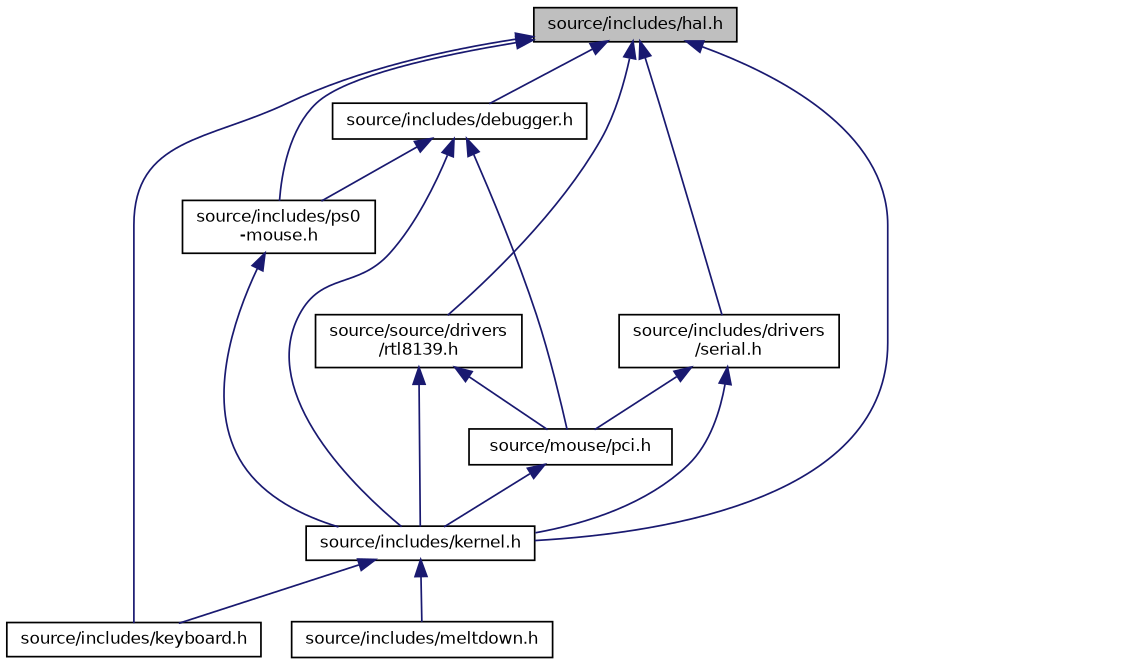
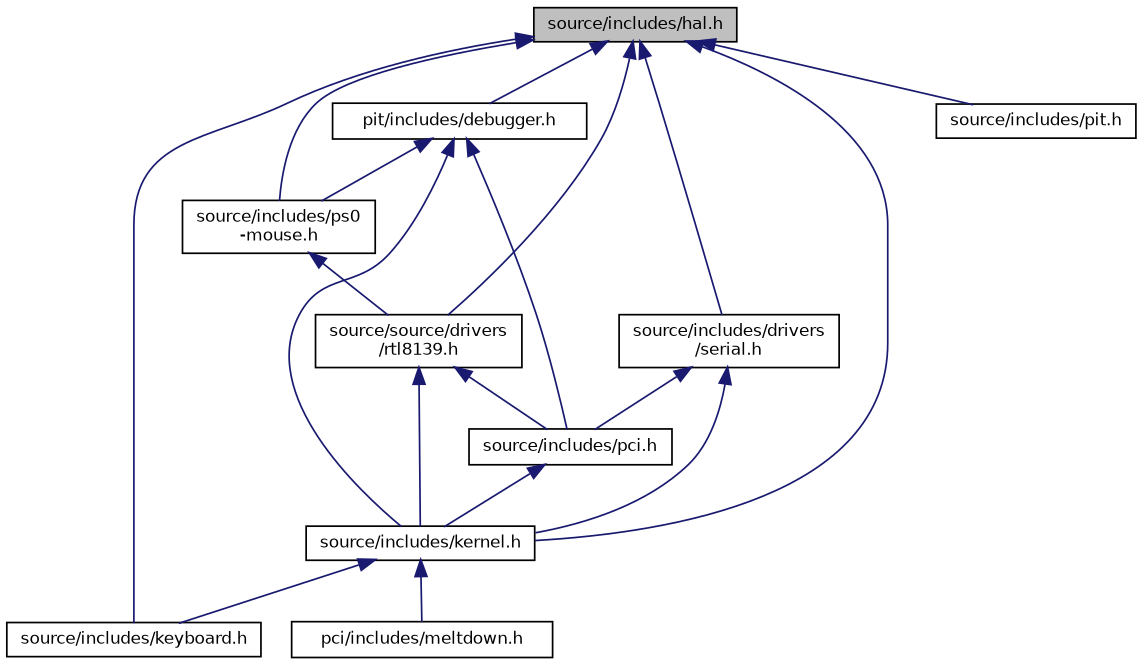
  digraph {
    node [color=black fillcolor=white fontname=Helvetica fontsize=10 shape=record style=filled]
    edge [color=midnightblue dir=back fontname=Helvetica fontsize=10 labelfontname=Helvetica labelfontsize=10 style=solid]
    n1 [fillcolor=grey75 fontcolor=black height=0.2 label="source/includes/hal.h" width=0.4]
-   n2 [height=0.2 label="source/includes/debugger.h" width=0.4]
+   n2 [height=0.2 label="pit/includes/debugger.h" width=0.4]
    n3 [height=0.2 label="source/includes/kernel.h" width=0.4]
    n4 [height=0.2 label="source/includes/ps0\l-mouse.h" width=0.4]
    n5 [height=0.2 label="source/source/drivers\l/rtl8139.h" width=0.4]
    n6 [height=0.2 label="source/includes/drivers\l/serial.h" width=0.4]
    n7 [height=0.2 label="source/includes/keyboard.h" width=0.4]
-   n9 [height=0.2 label="source/mouse/pci.h" width=0.4]
-   n10 [height=0.2 label="source/includes/meltdown.h" width=0.4]
+   n8 [height=0.2 label="source/includes/pit.h" width=0.4]
+   n9 [height=0.2 label="source/includes/pci.h" width=0.4]
+   n10 [height=0.2 label="pci/includes/meltdown.h" width=0.4]
    n1 -> n2
    n1 -> n3
    n1 -> n4
    n1 -> n5
    n1 -> n6
    n1 -> n7
+   n1 -> n8
    n2 -> n3
    n2 -> n4
    n2 -> n9
    n3 -> n7
    n3 -> n10
-   n4 -> n3
+   n4 -> n5
    n5 -> n3
    n5 -> n9
    n6 -> n3
    n6 -> n9
    n9 -> n3
  }
